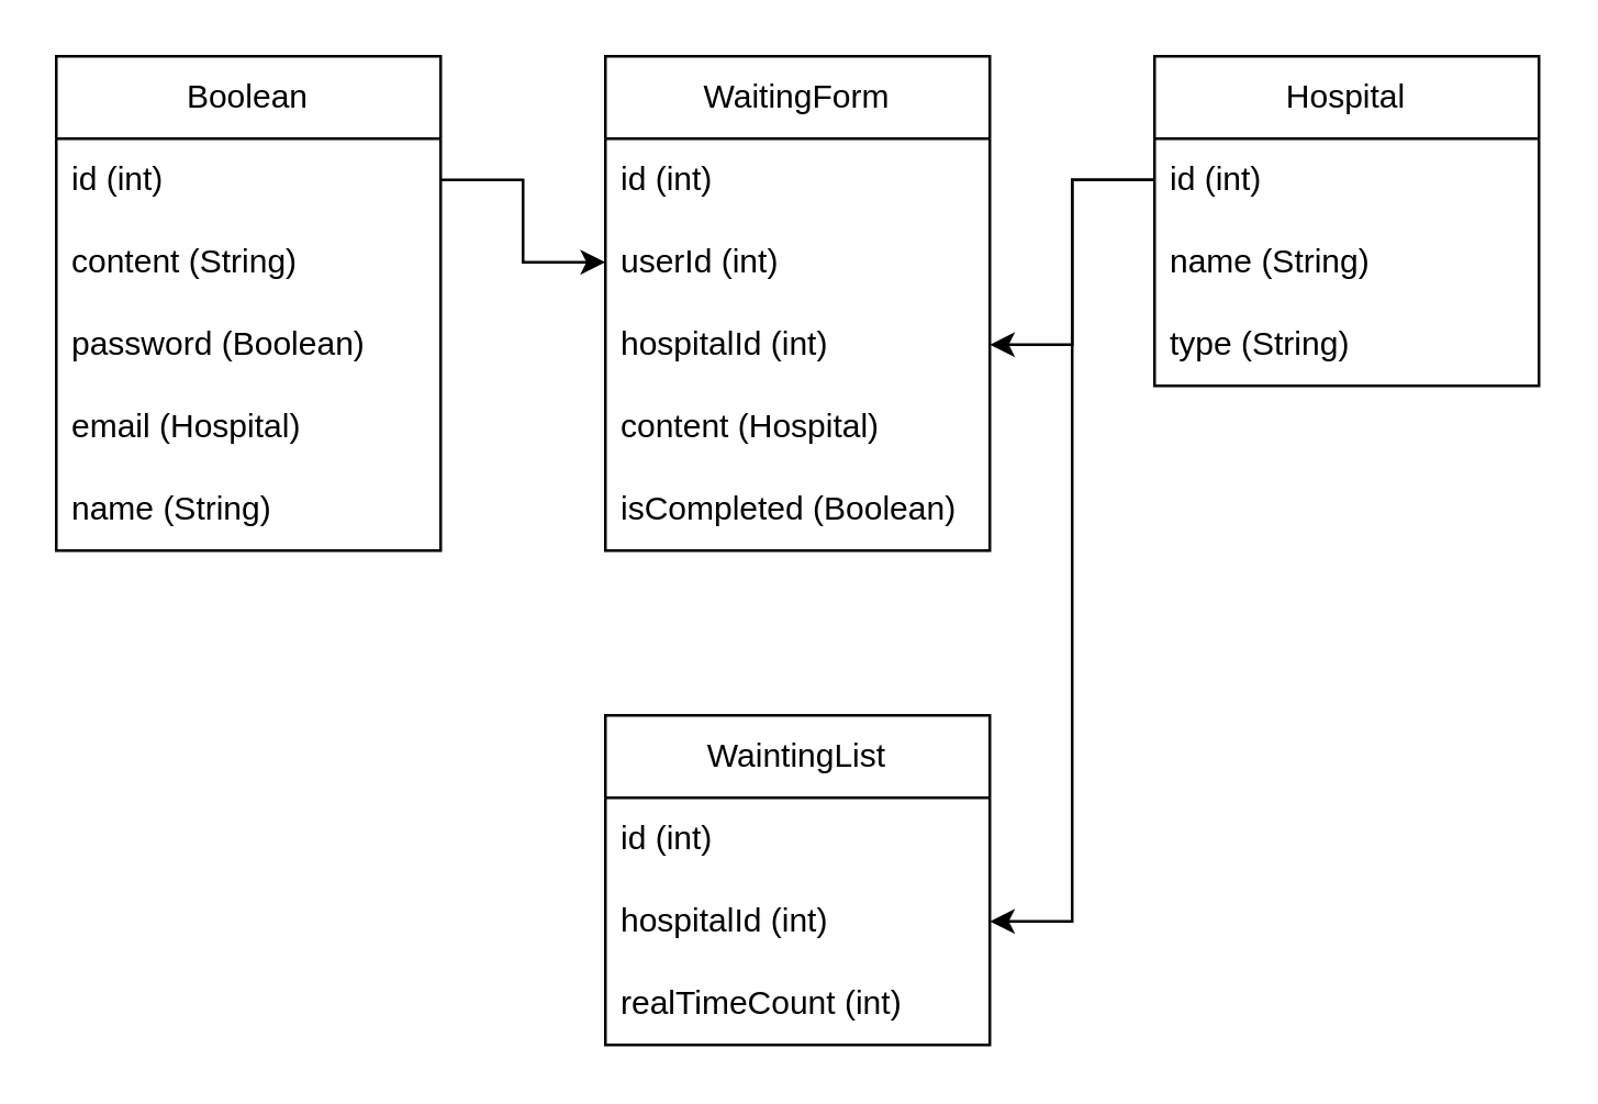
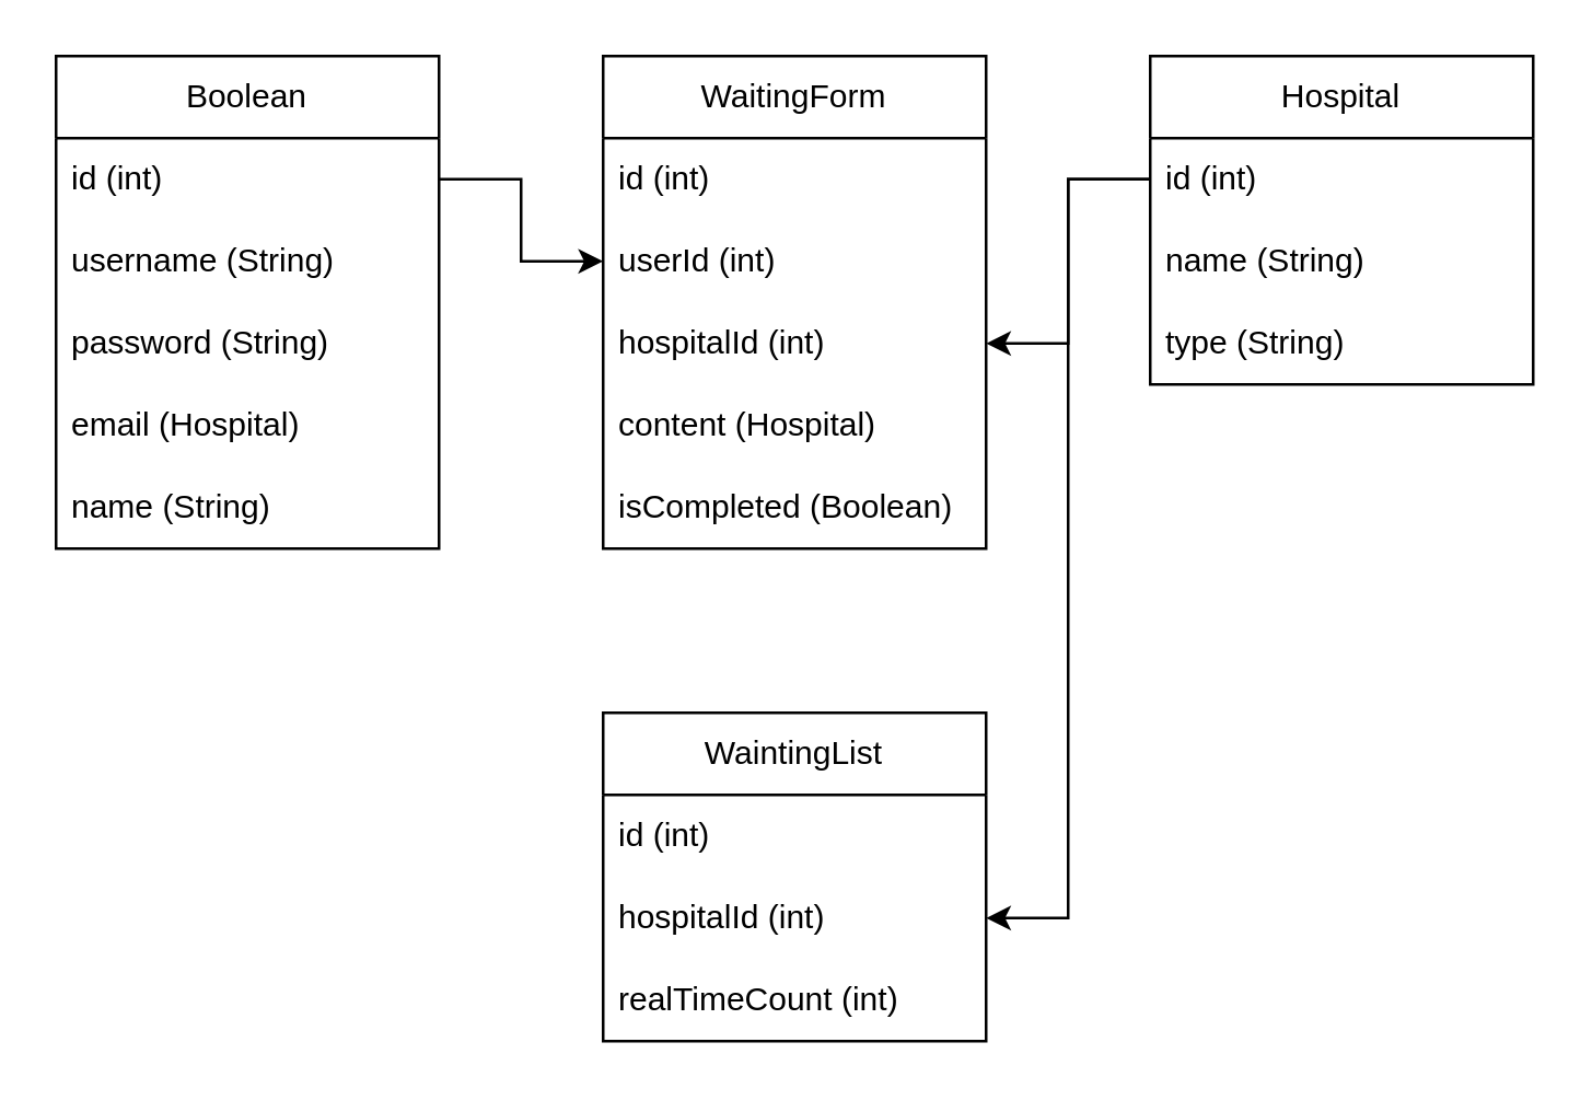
  <mxCell id="0" />
  <mxCell id="1" parent="0" />
  <mxCell id="2" value="Boolean" style="swimlane;fontStyle=0;childLayout=stackLayout;horizontal=1;startSize=30;horizontalStack=0;resizeParent=1;resizeParentMax=0;resizeLast=0;collapsible=1;marginBottom=0;whiteSpace=wrap;html=1;" vertex="1" parent="1"><mxGeometry x="20" y="20" width="140" height="180" as="geometry" /></mxCell>
  <mxCell id="3" value="id (int)" style="text;strokeColor=none;fillColor=none;align=left;verticalAlign=middle;spacingLeft=4;spacingRight=4;overflow=hidden;points=[[0,0.5],[1,0.5]];portConstraint=eastwest;rotatable=0;whiteSpace=wrap;html=1;" vertex="1" parent="2"><mxGeometry y="30" width="140" height="30" as="geometry" /></mxCell>
- <mxCell id="4" value="content (String)" style="text;strokeColor=none;fillColor=none;align=left;verticalAlign=middle;spacingLeft=4;spacingRight=4;overflow=hidden;points=[[0,0.5],[1,0.5]];portConstraint=eastwest;rotatable=0;whiteSpace=wrap;html=1;" vertex="1" parent="2"><mxGeometry y="60" width="140" height="30" as="geometry" /></mxCell>
- <mxCell id="5" value="password (Boolean)" style="text;strokeColor=none;fillColor=none;align=left;verticalAlign=middle;spacingLeft=4;spacingRight=4;overflow=hidden;points=[[0,0.5],[1,0.5]];portConstraint=eastwest;rotatable=0;whiteSpace=wrap;html=1;" vertex="1" parent="2"><mxGeometry y="90" width="140" height="30" as="geometry" /></mxCell>
+ <mxCell id="4" value="username (String)" style="text;strokeColor=none;fillColor=none;align=left;verticalAlign=middle;spacingLeft=4;spacingRight=4;overflow=hidden;points=[[0,0.5],[1,0.5]];portConstraint=eastwest;rotatable=0;whiteSpace=wrap;html=1;" vertex="1" parent="2"><mxGeometry y="60" width="140" height="30" as="geometry" /></mxCell>
+ <mxCell id="5" value="password (String)" style="text;strokeColor=none;fillColor=none;align=left;verticalAlign=middle;spacingLeft=4;spacingRight=4;overflow=hidden;points=[[0,0.5],[1,0.5]];portConstraint=eastwest;rotatable=0;whiteSpace=wrap;html=1;" vertex="1" parent="2"><mxGeometry y="90" width="140" height="30" as="geometry" /></mxCell>
  <mxCell id="6" value="email (Hospital)" style="text;strokeColor=none;fillColor=none;align=left;verticalAlign=middle;spacingLeft=4;spacingRight=4;overflow=hidden;points=[[0,0.5],[1,0.5]];portConstraint=eastwest;rotatable=0;whiteSpace=wrap;html=1;" vertex="1" parent="2"><mxGeometry y="120" width="140" height="30" as="geometry" /></mxCell>
  <mxCell id="7" value="name (String)" style="text;strokeColor=none;fillColor=none;align=left;verticalAlign=middle;spacingLeft=4;spacingRight=4;overflow=hidden;points=[[0,0.5],[1,0.5]];portConstraint=eastwest;rotatable=0;whiteSpace=wrap;html=1;" vertex="1" parent="2"><mxGeometry y="150" width="140" height="30" as="geometry" /></mxCell>
  <mxCell id="8" value="Hospital" style="swimlane;fontStyle=0;childLayout=stackLayout;horizontal=1;startSize=30;horizontalStack=0;resizeParent=1;resizeParentMax=0;resizeLast=0;collapsible=1;marginBottom=0;whiteSpace=wrap;html=1;" vertex="1" parent="1"><mxGeometry x="420" y="20" width="140" height="120" as="geometry" /></mxCell>
  <mxCell id="9" value="id (int)" style="text;strokeColor=none;fillColor=none;align=left;verticalAlign=middle;spacingLeft=4;spacingRight=4;overflow=hidden;points=[[0,0.5],[1,0.5]];portConstraint=eastwest;rotatable=0;whiteSpace=wrap;html=1;" vertex="1" parent="8"><mxGeometry y="30" width="140" height="30" as="geometry" /></mxCell>
  <mxCell id="10" value="name (String)" style="text;strokeColor=none;fillColor=none;align=left;verticalAlign=middle;spacingLeft=4;spacingRight=4;overflow=hidden;points=[[0,0.5],[1,0.5]];portConstraint=eastwest;rotatable=0;whiteSpace=wrap;html=1;" vertex="1" parent="8"><mxGeometry y="60" width="140" height="30" as="geometry" /></mxCell>
  <mxCell id="11" value="type (String)" style="text;strokeColor=none;fillColor=none;align=left;verticalAlign=middle;spacingLeft=4;spacingRight=4;overflow=hidden;points=[[0,0.5],[1,0.5]];portConstraint=eastwest;rotatable=0;whiteSpace=wrap;html=1;" vertex="1" parent="8"><mxGeometry y="90" width="140" height="30" as="geometry" /></mxCell>
  <mxCell id="12" value="WaitingForm" style="swimlane;fontStyle=0;childLayout=stackLayout;horizontal=1;startSize=30;horizontalStack=0;resizeParent=1;resizeParentMax=0;resizeLast=0;collapsible=1;marginBottom=0;whiteSpace=wrap;html=1;" vertex="1" parent="1"><mxGeometry x="220" y="20" width="140" height="180" as="geometry" /></mxCell>
  <mxCell id="13" value="id (int)" style="text;strokeColor=none;fillColor=none;align=left;verticalAlign=middle;spacingLeft=4;spacingRight=4;overflow=hidden;points=[[0,0.5],[1,0.5]];portConstraint=eastwest;rotatable=0;whiteSpace=wrap;html=1;" vertex="1" parent="12"><mxGeometry y="30" width="140" height="30" as="geometry" /></mxCell>
  <mxCell id="14" value="userId (int)" style="text;strokeColor=none;fillColor=none;align=left;verticalAlign=middle;spacingLeft=4;spacingRight=4;overflow=hidden;points=[[0,0.5],[1,0.5]];portConstraint=eastwest;rotatable=0;whiteSpace=wrap;html=1;" vertex="1" parent="12"><mxGeometry y="60" width="140" height="30" as="geometry" /></mxCell>
  <mxCell id="15" value="hospitalId (int)" style="text;strokeColor=none;fillColor=none;align=left;verticalAlign=middle;spacingLeft=4;spacingRight=4;overflow=hidden;points=[[0,0.5],[1,0.5]];portConstraint=eastwest;rotatable=0;whiteSpace=wrap;html=1;" vertex="1" parent="12"><mxGeometry y="90" width="140" height="30" as="geometry" /></mxCell>
  <mxCell id="16" value="content (Hospital)" style="text;strokeColor=none;fillColor=none;align=left;verticalAlign=middle;spacingLeft=4;spacingRight=4;overflow=hidden;points=[[0,0.5],[1,0.5]];portConstraint=eastwest;rotatable=0;whiteSpace=wrap;html=1;" vertex="1" parent="12"><mxGeometry y="120" width="140" height="30" as="geometry" /></mxCell>
  <mxCell id="17" value="isCompleted (Boolean)" style="text;strokeColor=none;fillColor=none;align=left;verticalAlign=middle;spacingLeft=4;spacingRight=4;overflow=hidden;points=[[0,0.5],[1,0.5]];portConstraint=eastwest;rotatable=0;whiteSpace=wrap;html=1;" vertex="1" parent="12"><mxGeometry y="150" width="140" height="30" as="geometry" /></mxCell>
  <mxCell id="18" value="WaintingList" style="swimlane;fontStyle=0;childLayout=stackLayout;horizontal=1;startSize=30;horizontalStack=0;resizeParent=1;resizeParentMax=0;resizeLast=0;collapsible=1;marginBottom=0;whiteSpace=wrap;html=1;" vertex="1" parent="1"><mxGeometry x="220" y="260" width="140" height="120" as="geometry" /></mxCell>
  <mxCell id="19" value="id (int)" style="text;strokeColor=none;fillColor=none;align=left;verticalAlign=middle;spacingLeft=4;spacingRight=4;overflow=hidden;points=[[0,0.5],[1,0.5]];portConstraint=eastwest;rotatable=0;whiteSpace=wrap;html=1;" vertex="1" parent="18"><mxGeometry y="30" width="140" height="30" as="geometry" /></mxCell>
  <mxCell id="20" value="hospitalId (int)" style="text;strokeColor=none;fillColor=none;align=left;verticalAlign=middle;spacingLeft=4;spacingRight=4;overflow=hidden;points=[[0,0.5],[1,0.5]];portConstraint=eastwest;rotatable=0;whiteSpace=wrap;html=1;" vertex="1" parent="18"><mxGeometry y="60" width="140" height="30" as="geometry" /></mxCell>
  <mxCell id="21" value="realTimeCount (int)" style="text;strokeColor=none;fillColor=none;align=left;verticalAlign=middle;spacingLeft=4;spacingRight=4;overflow=hidden;points=[[0,0.5],[1,0.5]];portConstraint=eastwest;rotatable=0;whiteSpace=wrap;html=1;" vertex="1" parent="18"><mxGeometry y="90" width="140" height="30" as="geometry" /></mxCell>
  <mxCell id="22" style="edgeStyle=orthogonalEdgeStyle;rounded=0;orthogonalLoop=1;jettySize=auto;html=1;" edge="1" parent="1" source="3" target="14"><mxGeometry relative="1" as="geometry" /></mxCell>
  <mxCell id="23" style="edgeStyle=orthogonalEdgeStyle;rounded=0;orthogonalLoop=1;jettySize=auto;html=1;" edge="1" parent="1" source="9" target="15"><mxGeometry relative="1" as="geometry" /></mxCell>
  <mxCell id="24" style="edgeStyle=orthogonalEdgeStyle;rounded=0;orthogonalLoop=1;jettySize=auto;html=1;entryX=1;entryY=0.5;entryDx=0;entryDy=0;" edge="1" parent="1" source="9" target="20"><mxGeometry relative="1" as="geometry" /></mxCell>
